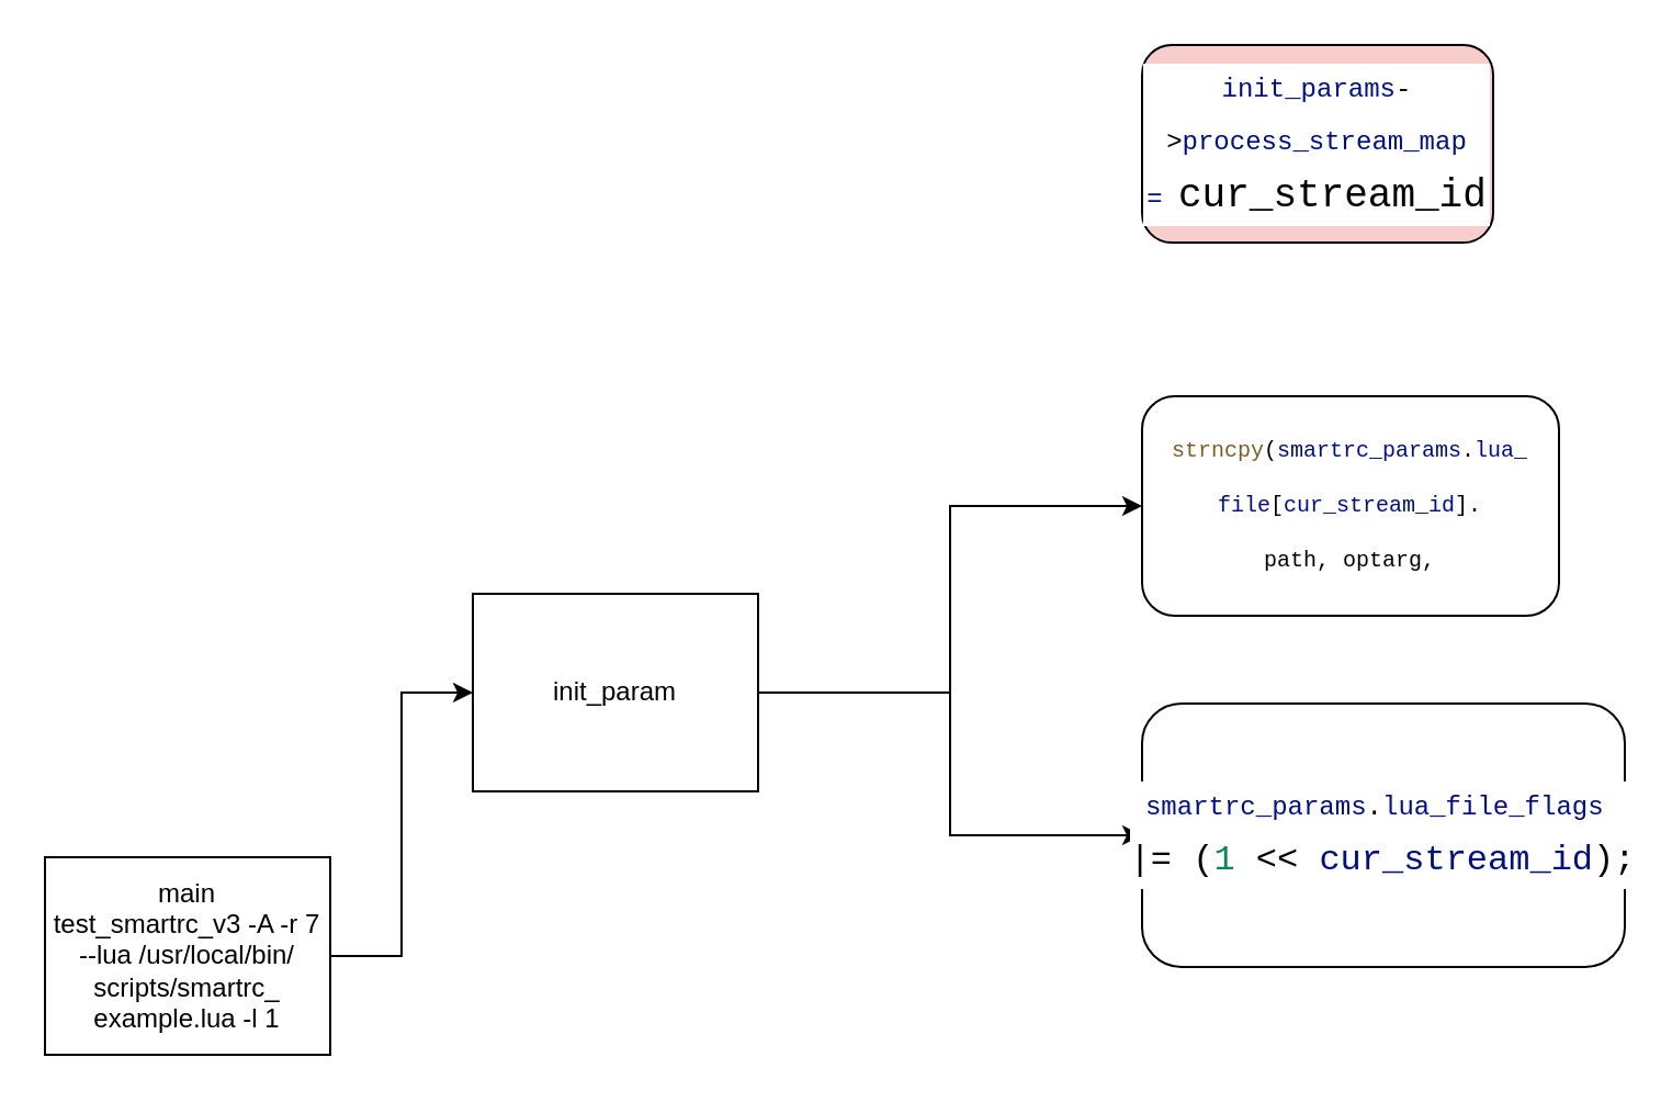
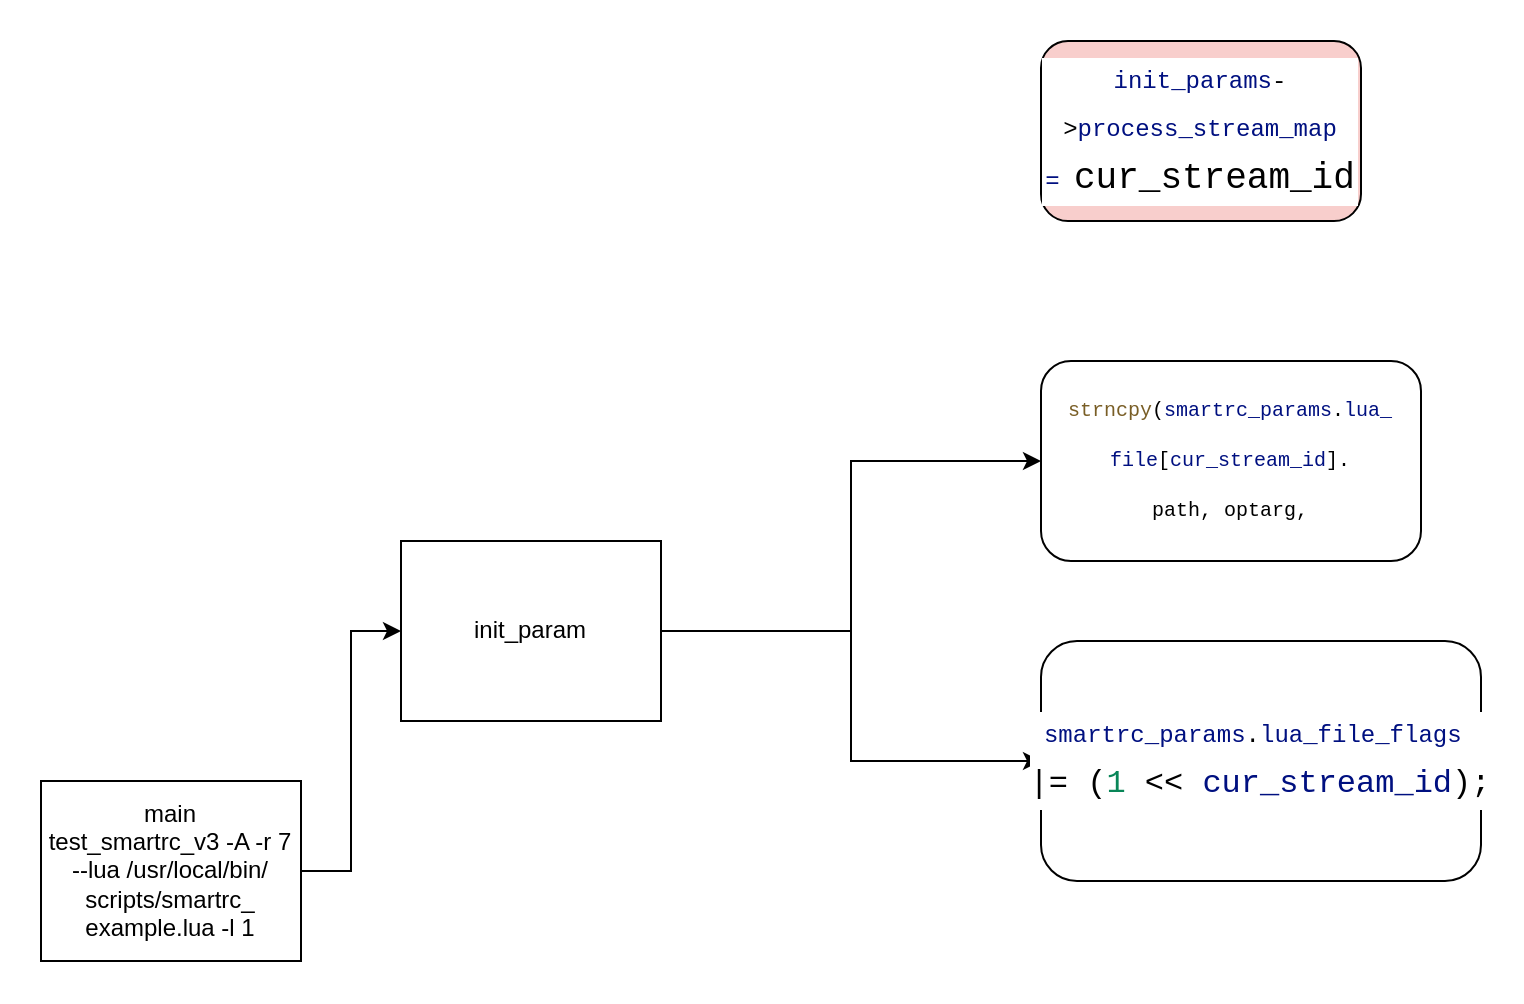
  <mxCell id="0" />
  <mxCell id="1" parent="0" />
  <mxCell id="2" style="edgeStyle=orthogonalEdgeStyle;rounded=0;orthogonalLoop=1;jettySize=auto;html=1;entryX=0;entryY=0.5;entryDx=0;entryDy=0;exitX=1;exitY=0.5;exitDx=0;exitDy=0;" edge="1" parent="1" source="9" target="7"><mxGeometry relative="1" as="geometry"><mxPoint x="500" y="310" as="sourcePoint" /></mxGeometry></mxCell>
  <mxCell id="3" style="edgeStyle=orthogonalEdgeStyle;rounded=0;orthogonalLoop=1;jettySize=auto;html=1;" edge="1" parent="1" source="9" target="8"><mxGeometry relative="1" as="geometry"><mxPoint x="490" y="325" as="sourcePoint" /></mxGeometry></mxCell>
  <mxCell id="4" style="edgeStyle=orthogonalEdgeStyle;rounded=0;orthogonalLoop=1;jettySize=auto;html=1;entryX=0;entryY=0.5;entryDx=0;entryDy=0;" edge="1" parent="1" source="5" target="9"><mxGeometry relative="1" as="geometry" /></mxCell>
  <mxCell id="5" value="main&lt;br&gt;test_smartrc_v3 -A -r 7 --lua /usr/local/bin/&lt;br&gt;scripts/smartrc_&lt;br&gt;example.lua -l 1" style="rounded=0;whiteSpace=wrap;html=1;" vertex="1" parent="1"><mxGeometry x="20" y="390" width="130" height="90" as="geometry" /></mxCell>
  <mxCell id="6" value="&lt;div style=&quot;background-color: rgb(255 , 255 , 255) ; font-family: &amp;#34;consolas&amp;#34; , &amp;#34;courier new&amp;#34; , monospace ; line-height: 24px&quot;&gt;&lt;font style=&quot;font-size: 12px&quot;&gt;&lt;span style=&quot;color: rgb(0 , 16 , 128)&quot;&gt;init_params&lt;/span&gt;-&amp;gt;&lt;span style=&quot;color: rgb(0 , 16 , 128)&quot;&gt;process_stream_map =&amp;nbsp;&lt;/span&gt;&lt;/font&gt;&lt;span style=&quot;font-family: &amp;#34;consolas&amp;#34; , &amp;#34;courier new&amp;#34; , monospace ; font-size: 18px&quot;&gt;cur_stream_id&lt;/span&gt;&lt;/div&gt;" style="rounded=1;whiteSpace=wrap;html=1;fillColor=#f8cecc;" vertex="1" parent="1"><mxGeometry x="520" y="20" width="160" height="90" as="geometry" /></mxCell>
  <mxCell id="7" value="&lt;div style=&quot;background-color: rgb(255 , 255 , 255) ; font-family: &amp;#34;consolas&amp;#34; , &amp;#34;courier new&amp;#34; , monospace ; line-height: 24px&quot;&gt;&lt;div style=&quot;font-family: &amp;#34;consolas&amp;#34; , &amp;#34;courier new&amp;#34; , monospace ; line-height: 24px&quot;&gt;&lt;div&gt;&lt;font style=&quot;font-size: 10px&quot;&gt;&lt;span style=&quot;color: rgb(121 , 94 , 38)&quot;&gt;strncpy&lt;/span&gt;(&lt;span style=&quot;color: rgb(0 , 16 , 128)&quot;&gt;smartrc_params&lt;/span&gt;.&lt;span style=&quot;color: rgb(0 , 16 , 128)&quot;&gt;lua_&lt;/span&gt;&lt;/font&gt;&lt;/div&gt;&lt;div&gt;&lt;font style=&quot;font-size: 10px&quot;&gt;&lt;span style=&quot;color: rgb(0 , 16 , 128)&quot;&gt;file&lt;/span&gt;&lt;/font&gt;&lt;font style=&quot;font-size: 10px&quot;&gt;[&lt;span style=&quot;color: rgb(0 , 16 , 128)&quot;&gt;cur_stream_id&lt;/span&gt;].&lt;/font&gt;&lt;/div&gt;&lt;div&gt;&lt;font style=&quot;font-size: 10px&quot;&gt;path,&amp;nbsp;&lt;/font&gt;&lt;span style=&quot;font-size: 10px&quot;&gt;optarg,&lt;br&gt;&lt;/span&gt;&lt;/div&gt;&lt;/div&gt;&lt;/div&gt;" style="rounded=1;whiteSpace=wrap;html=1;" vertex="1" parent="1"><mxGeometry x="520" y="180" width="190" height="100" as="geometry" /></mxCell>
  <mxCell id="8" value="&lt;div style=&quot;background-color: rgb(255 , 255 , 255) ; font-family: &amp;#34;consolas&amp;#34; , &amp;#34;courier new&amp;#34; , monospace ; line-height: 24px&quot;&gt;&lt;div style=&quot;font-family: &amp;#34;consolas&amp;#34; , &amp;#34;courier new&amp;#34; , monospace ; line-height: 24px&quot;&gt;&lt;div&gt;&lt;div style=&quot;font-family: &amp;#34;consolas&amp;#34; , &amp;#34;courier new&amp;#34; , monospace ; line-height: 24px&quot;&gt;&lt;font style=&quot;font-size: 12px&quot;&gt;&lt;span style=&quot;color: rgb(0 , 16 , 128)&quot;&gt;smartrc_params&lt;/span&gt;.&lt;span style=&quot;color: rgb(0 , 16 , 128)&quot;&gt;lua_file_flags&lt;/span&gt;&amp;nbsp;&lt;/font&gt;&lt;/div&gt;&lt;div style=&quot;font-family: &amp;#34;consolas&amp;#34; , &amp;#34;courier new&amp;#34; , monospace ; line-height: 24px&quot;&gt;&lt;font size=&quot;3&quot;&gt;|=&amp;nbsp;(&lt;span style=&quot;color: rgb(9 , 134 , 88)&quot;&gt;1&lt;/span&gt;&amp;nbsp;&amp;lt;&amp;lt;&amp;nbsp;&lt;span style=&quot;color: rgb(0 , 16 , 128)&quot;&gt;cur_stream_id&lt;/span&gt;);&lt;/font&gt;&lt;/div&gt;&lt;/div&gt;&lt;/div&gt;&lt;/div&gt;" style="rounded=1;whiteSpace=wrap;html=1;" vertex="1" parent="1"><mxGeometry x="520" y="320" width="220" height="120" as="geometry" /></mxCell>
- <mxCell id="9" value="init_param" style="rounded=0;whiteSpace=wrap;html=1;" vertex="1" parent="1"><mxGeometry x="215" y="270" width="130" height="90" as="geometry" /></mxCell>
+ <mxCell id="9" value="init_param" style="rounded=0;whiteSpace=wrap;html=1;" vertex="1" parent="1"><mxGeometry x="200" y="270" width="130" height="90" as="geometry" /></mxCell>
